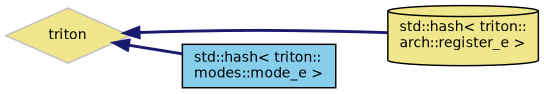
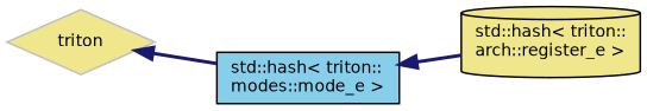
  digraph {
    fontname="DejaVu Sans"
    rankdir=LR
    node [color=black fillcolor=khaki fontname="DejaVu Sans" fontsize=10 style=filled]
    edge [color=midnightblue dir=back fontname="DejaVu Sans" fontsize=10 labelfontname=Helvetica labelfontsize=10 style=bold]
    n1 [color=grey75 height=0.2 label=triton shape=diamond width=0.4]
    n2 [height=0.2 label="std::hash\< triton::\larch::register_e \>" shape=cylinder width=0.4]
    n3 [fillcolor=skyblue height=0.2 label="std::hash\< triton::\lmodes::mode_e \>" shape=box width=0.4]
-   n1 -> n2
+   n3 -> n2
    n1 -> n3
  }
